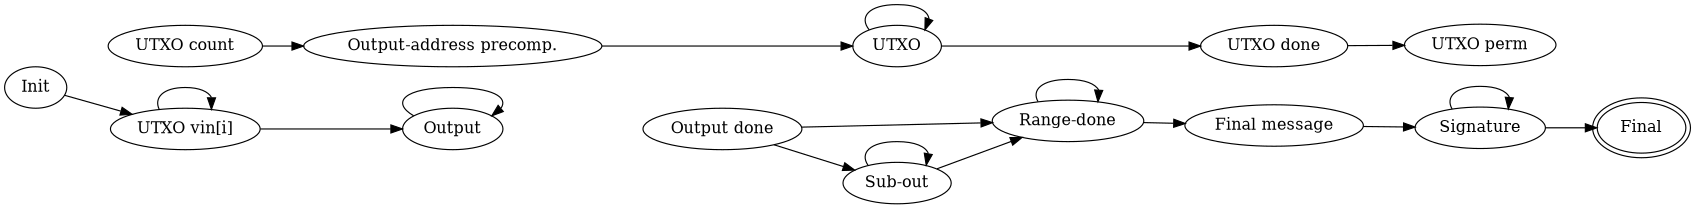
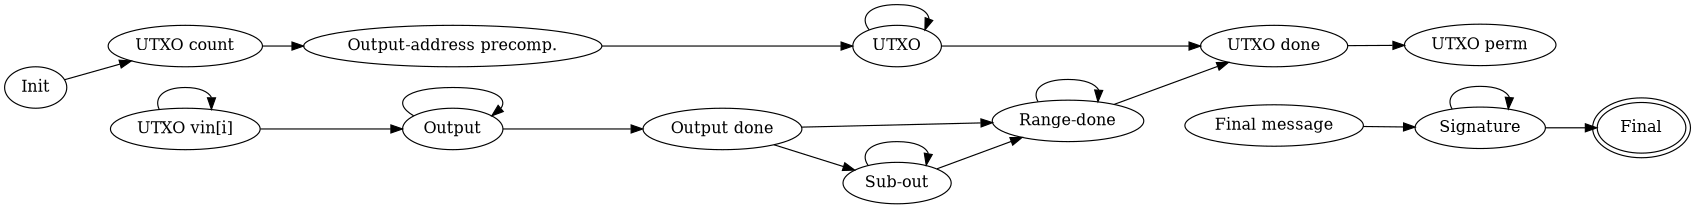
  digraph {
    rankdir=LR
    n1 [label=Init]
    n2 [label="UTXO count"]
    n3 [label="Output-address precomp."]
    n4 [label=Final peripheries=2]
    n5 [group=d label=UTXO]
    n6 [label=Signature]
    n7 [label="UTXO done"]
    n8 [label="Final message"]
    n9 [label="UTXO perm"]
    n10 [group=d label="Range-done"]
    n11 [label="Sub-out"]
    n12 [label="UTXO vin[i]"]
    n13 [label=Output]
    n14 [label="Output done"]
-   n1 -> n12
+   n1 -> n2
    n2 -> n3
    n3 -> n5
    n5 -> n5
    n5 -> n7
    n6 -> n4
    n6 -> n6
    n7 -> n9
    n8 -> n6
-   n10 -> n8
+   n10 -> n7
    n10 -> n10
    n11 -> n10
    n11 -> n11
    n12 -> n12
    n12 -> n13
    n13 -> n13
+   n13 -> n14
    n14 -> n10
    n14 -> n11
  }
